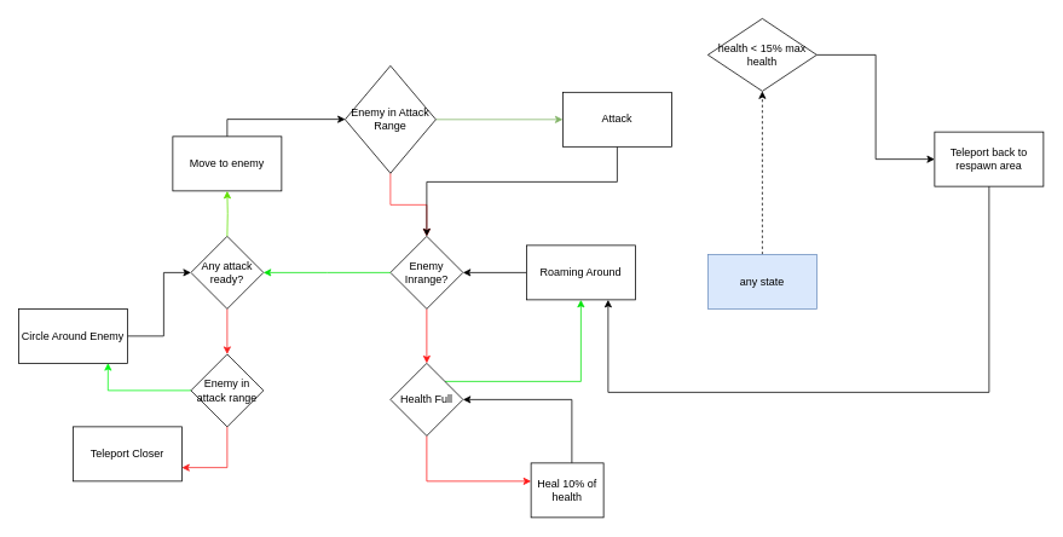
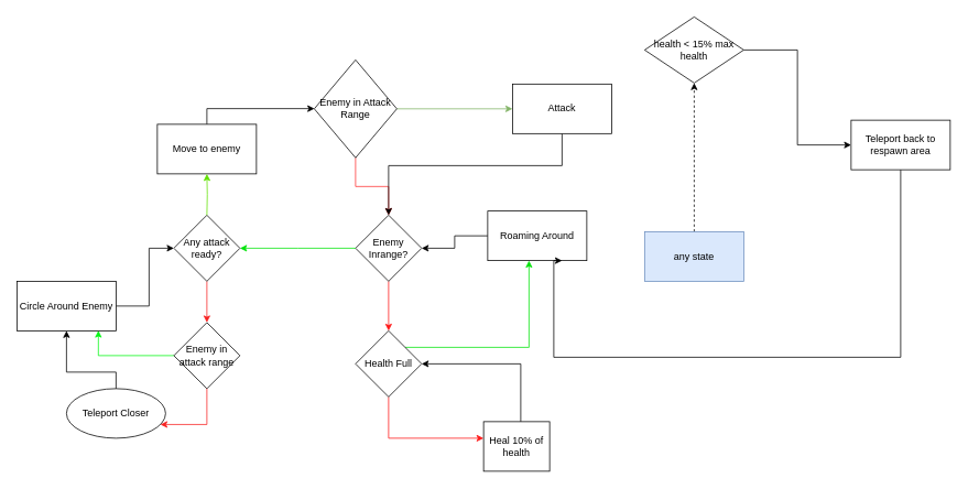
  <mxCell id="0" />
  <mxCell id="1" parent="0" />
  <mxCell id="2" style="edgeStyle=orthogonalEdgeStyle;rounded=0;orthogonalLoop=1;jettySize=auto;html=1;strokeColor=#FF3333;" parent="1" source="18" target="6" edge="1"><mxGeometry relative="1" as="geometry"><mxPoint x="470" y="240" as="targetPoint" /></mxGeometry></mxCell>
  <mxCell id="3" style="edgeStyle=orthogonalEdgeStyle;rounded=0;orthogonalLoop=1;jettySize=auto;html=1;" parent="1" source="4" target="6" edge="1"><mxGeometry relative="1" as="geometry" /></mxCell>
- <mxCell id="4" value="Roaming Around" style="rounded=0;whiteSpace=wrap;html=1;" parent="1" vertex="1"><mxGeometry x="580" y="270" width="120" height="60" as="geometry" /></mxCell>
+ <mxCell id="4" value="Roaming Around" style="rounded=0;whiteSpace=wrap;html=1;" parent="1" vertex="1"><mxGeometry x="590" y="255" width="120" height="60" as="geometry" /></mxCell>
  <mxCell id="5" style="edgeStyle=orthogonalEdgeStyle;rounded=0;orthogonalLoop=1;jettySize=auto;html=1;strokeColor=#FF1717;" parent="1" source="6" target="26" edge="1"><mxGeometry relative="1" as="geometry"><Array as="points"><mxPoint x="470" y="390" /><mxPoint x="470" y="390" /></Array></mxGeometry></mxCell>
  <mxCell id="6" value="Enemy Inrange?" style="rhombus;whiteSpace=wrap;html=1;" parent="1" vertex="1"><mxGeometry x="430" y="260" width="80" height="80" as="geometry" /></mxCell>
  <mxCell id="7" style="edgeStyle=orthogonalEdgeStyle;rounded=0;orthogonalLoop=1;jettySize=auto;html=1;entryX=0;entryY=0.5;entryDx=0;entryDy=0;" parent="1" source="8" target="11" edge="1"><mxGeometry relative="1" as="geometry"><mxPoint x="220" y="300" as="targetPoint" /><Array as="points"><mxPoint x="180" y="300" /></Array></mxGeometry></mxCell>
  <mxCell id="8" value="Circle Around Enemy" style="rounded=0;whiteSpace=wrap;html=1;" parent="1" vertex="1"><mxGeometry x="20" y="340" width="120" height="60" as="geometry" /></mxCell>
  <mxCell id="9" style="edgeStyle=orthogonalEdgeStyle;rounded=0;orthogonalLoop=1;jettySize=auto;html=1;entryX=1;entryY=0.5;entryDx=0;entryDy=0;exitX=0;exitY=0.5;exitDx=0;exitDy=0;strokeColor=#00E308;" parent="1" source="6" target="11" edge="1"><mxGeometry relative="1" as="geometry"><Array as="points"><mxPoint x="360" y="300" /><mxPoint x="360" y="300" /></Array><mxPoint x="455" y="625" as="sourcePoint" /><mxPoint x="315.04" y="418" as="targetPoint" /></mxGeometry></mxCell>
  <mxCell id="10" style="edgeStyle=orthogonalEdgeStyle;rounded=0;orthogonalLoop=1;jettySize=auto;html=1;strokeColor=#F72020;" parent="1" source="11" target="20" edge="1"><mxGeometry relative="1" as="geometry" /></mxCell>
  <mxCell id="11" value="Any attack ready?" style="rhombus;whiteSpace=wrap;html=1;" parent="1" vertex="1"><mxGeometry x="210" y="260" width="80" height="80" as="geometry" /></mxCell>
  <mxCell id="12" style="edgeStyle=orthogonalEdgeStyle;rounded=0;orthogonalLoop=1;jettySize=auto;html=1;exitX=0.5;exitY=0;exitDx=0;exitDy=0;" parent="1" source="13" target="18" edge="1"><mxGeometry relative="1" as="geometry"><mxPoint x="250" y="105" as="targetPoint" /><Array as="points"><mxPoint x="250" y="131" /></Array></mxGeometry></mxCell>
  <mxCell id="13" value="Move to enemy" style="rounded=0;whiteSpace=wrap;html=1;" parent="1" vertex="1"><mxGeometry x="190" y="150" width="120" height="60" as="geometry" /></mxCell>
  <mxCell id="14" style="edgeStyle=orthogonalEdgeStyle;rounded=0;orthogonalLoop=1;jettySize=auto;html=1;exitX=0.5;exitY=0;exitDx=0;exitDy=0;entryX=0.5;entryY=1;entryDx=0;entryDy=0;fillColor=#d5e8d4;strokeColor=#61E000;" parent="1" target="13" edge="1"><mxGeometry relative="1" as="geometry"><mxPoint x="250" y="260" as="sourcePoint" /></mxGeometry></mxCell>
  <mxCell id="15" style="edgeStyle=orthogonalEdgeStyle;rounded=0;orthogonalLoop=1;jettySize=auto;html=1;" parent="1" source="16" target="6" edge="1"><mxGeometry relative="1" as="geometry"><Array as="points"><mxPoint x="470" y="200" /></Array></mxGeometry></mxCell>
  <mxCell id="16" value="Attack" style="rounded=0;whiteSpace=wrap;html=1;" parent="1" vertex="1"><mxGeometry y="101.25" width="120" height="60" as="geometry" x="620" /></mxCell>
  <mxCell id="17" style="edgeStyle=orthogonalEdgeStyle;rounded=0;orthogonalLoop=1;jettySize=auto;html=1;exitX=1;exitY=0.5;exitDx=0;exitDy=0;entryX=0;entryY=0.5;entryDx=0;entryDy=0;fillColor=#d5e8d4;strokeColor=#82b366;" parent="1" source="18" target="16" edge="1"><mxGeometry relative="1" as="geometry" /></mxCell>
  <mxCell id="18" value="Enemy in Attack Range" style="rhombus;whiteSpace=wrap;html=1;" parent="1" vertex="1"><mxGeometry x="380" y="72" width="100" height="118.5" as="geometry" /></mxCell>
  <mxCell id="19" style="edgeStyle=orthogonalEdgeStyle;rounded=0;orthogonalLoop=1;jettySize=auto;html=1;entryX=0.822;entryY=0.994;entryDx=0;entryDy=0;entryPerimeter=0;strokeColor=#05F715;exitX=0;exitY=0.5;exitDx=0;exitDy=0;" parent="1" source="20" target="8" edge="1"><mxGeometry relative="1" as="geometry"><Array as="points"><mxPoint x="119" y="430" /></Array></mxGeometry></mxCell>
  <mxCell id="20" value="Enemy in attack range" style="rhombus;whiteSpace=wrap;html=1;" parent="1" vertex="1"><mxGeometry x="210" y="390" width="80" height="80" as="geometry" /></mxCell>
  <mxCell id="21" style="edgeStyle=orthogonalEdgeStyle;rounded=0;orthogonalLoop=1;jettySize=auto;html=1;strokeColor=#F72020;entryX=1;entryY=0.75;entryDx=0;entryDy=0;exitX=0.5;exitY=1;exitDx=0;exitDy=0;" parent="1" source="20" target="23" edge="1"><mxGeometry relative="1" as="geometry"><mxPoint x="260" y="350" as="sourcePoint" /><mxPoint x="260" y="400" as="targetPoint" /></mxGeometry></mxCell>
- <mxCell id="23" value="Teleport Closer" style="rounded=0;whiteSpace=wrap;html=1;" parent="1" vertex="1"><mxGeometry x="80" y="470" width="120" height="60" as="geometry" /></mxCell>
+ <mxCell id="22" style="edgeStyle=orthogonalEdgeStyle;rounded=0;orthogonalLoop=1;jettySize=auto;html=1;" parent="1" source="23" target="8" edge="1"><mxGeometry relative="1" as="geometry"><Array as="points"><mxPoint x="140" y="450" /><mxPoint x="80" y="450" /></Array></mxGeometry></mxCell>
+ <mxCell id="23" value="Teleport Closer" style="ellipse;whiteSpace=wrap;html=1;" parent="1" vertex="1"><mxGeometry x="80" y="470" width="120" height="60" as="geometry" /></mxCell>
  <mxCell id="24" style="edgeStyle=orthogonalEdgeStyle;rounded=0;orthogonalLoop=1;jettySize=auto;html=1;strokeColor=#FF1717;" parent="1" source="26" target="28" edge="1"><mxGeometry relative="1" as="geometry"><Array as="points"><mxPoint x="470" y="530" /></Array></mxGeometry></mxCell>
  <mxCell id="25" style="edgeStyle=orthogonalEdgeStyle;rounded=0;orthogonalLoop=1;jettySize=auto;html=1;strokeColor=#00E308;" parent="1" source="26" target="4" edge="1"><mxGeometry relative="1" as="geometry"><Array as="points"><mxPoint x="640" y="420" /></Array></mxGeometry></mxCell>
  <mxCell id="26" value="Health Full" style="rhombus;whiteSpace=wrap;html=1;" parent="1" vertex="1"><mxGeometry x="430" y="400" width="80" height="80" as="geometry" /></mxCell>
  <mxCell id="27" style="edgeStyle=orthogonalEdgeStyle;rounded=0;orthogonalLoop=1;jettySize=auto;html=1;strokeColor=#000000;" parent="1" source="28" target="26" edge="1"><mxGeometry relative="1" as="geometry"><Array as="points"><mxPoint x="630" y="440" /></Array></mxGeometry></mxCell>
  <mxCell id="28" value="Heal 10% of health" style="rounded=0;whiteSpace=wrap;html=1;" parent="1" vertex="1"><mxGeometry x="585" y="510" width="80" height="60" as="geometry" /></mxCell>
  <mxCell id="29" style="edgeStyle=orthogonalEdgeStyle;rounded=0;orthogonalLoop=1;jettySize=auto;html=1;entryX=0.5;entryY=1;entryDx=0;entryDy=0;dashed=1;" edge="1" parent="1" source="30" target="34"><mxGeometry relative="1" as="geometry" /></mxCell>
  <mxCell id="30" value="any state" style="rounded=0;whiteSpace=wrap;html=1;fillColor=#dae8fc;strokeColor=#6c8ebf;" vertex="1" parent="1"><mxGeometry x="780" y="280" width="120" height="60" as="geometry" /></mxCell>
  <mxCell id="31" style="edgeStyle=orthogonalEdgeStyle;rounded=0;orthogonalLoop=1;jettySize=auto;html=1;entryX=0.75;entryY=1;entryDx=0;entryDy=0;" edge="1" parent="1" source="32" target="4"><mxGeometry relative="1" as="geometry"><Array as="points"><mxPoint x="1090" y="432" /><mxPoint x="670" y="432" /></Array></mxGeometry></mxCell>
  <mxCell id="32" value="Teleport back to respawn area" style="rounded=0;whiteSpace=wrap;html=1;" vertex="1" parent="1"><mxGeometry x="1030" y="145" width="120" height="60" as="geometry" /></mxCell>
  <mxCell id="33" style="edgeStyle=orthogonalEdgeStyle;rounded=0;orthogonalLoop=1;jettySize=auto;html=1;entryX=0;entryY=0.5;entryDx=0;entryDy=0;" edge="1" parent="1" source="34" target="32"><mxGeometry relative="1" as="geometry"><mxPoint x="910" y="71.25" as="targetPoint" /></mxGeometry></mxCell>
  <mxCell id="34" value="health &amp;lt; 15% max health" style="rhombus;whiteSpace=wrap;html=1;" vertex="1" parent="1"><mxGeometry x="780" y="20" width="120" height="80" as="geometry" /></mxCell>
